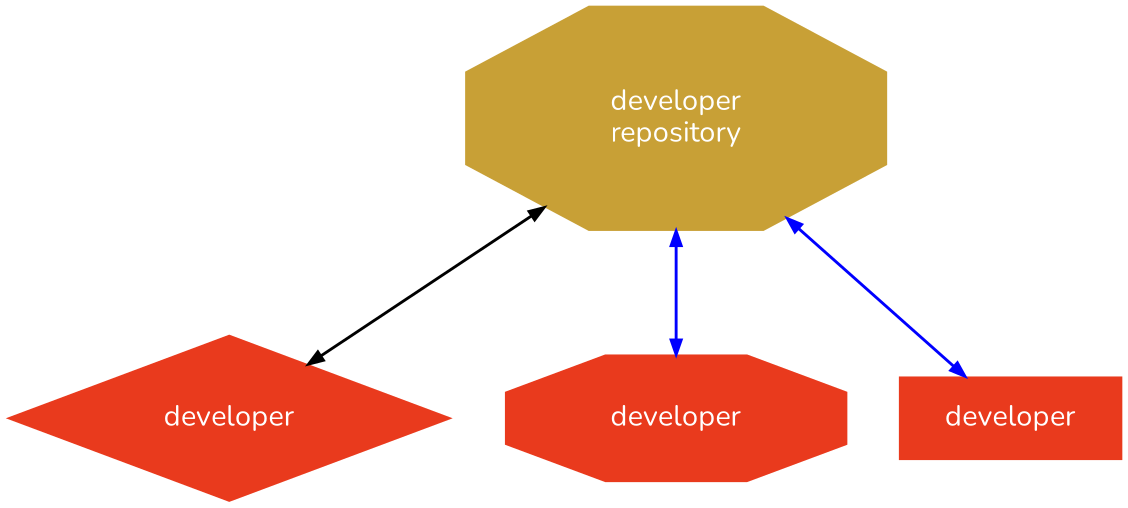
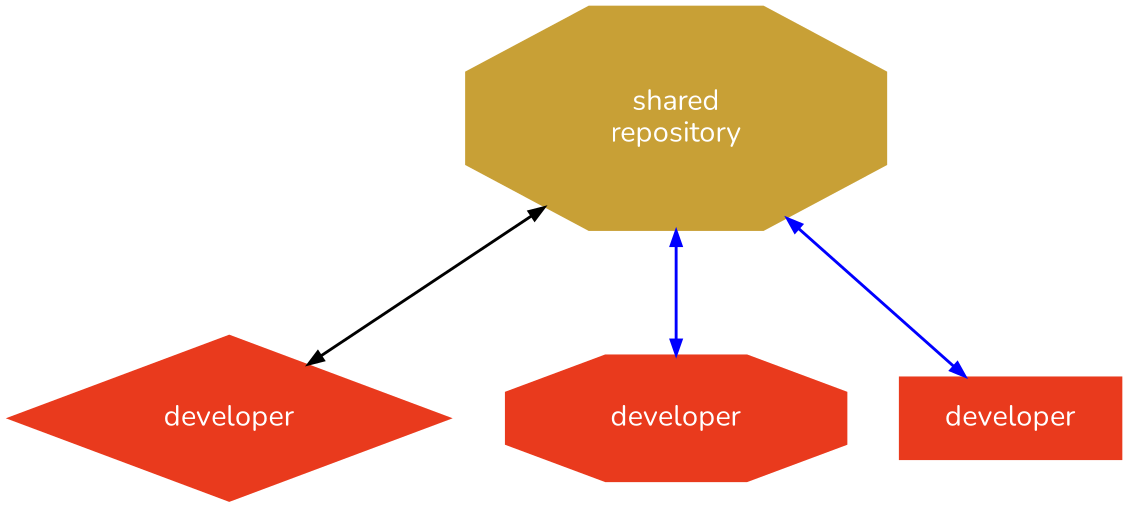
  graph {
    nodesep=.5
    ranksep=1
    fontname=Nunito
    node [fillcolor="#e93a1d" fontcolor="#ffffff" fontname=Nunito fontsize=20 margin=".45,.25" penwidth=0 shape=octagon style=filled color=red]
    edge [color=blue dir=both penwidth=2 style=bold fontname=Nunito]
-   n1 [fillcolor="#c8a036" label="developer\nrepository" margin=".7,.4" width=2.1]
+   n1 [fillcolor="#c8a036" label="shared\nrepository" margin=".7,.4" width=2.1]
    n2 [label=developer shape=diamond width=2.1 color=deeppink]
    n3 [label=developer width=2.1 color=black]
    n4 [label=developer shape=box width=2.1]
    n1 -- n2 [color=black]
    n1 -- n3
    n1 -- n4
  }
